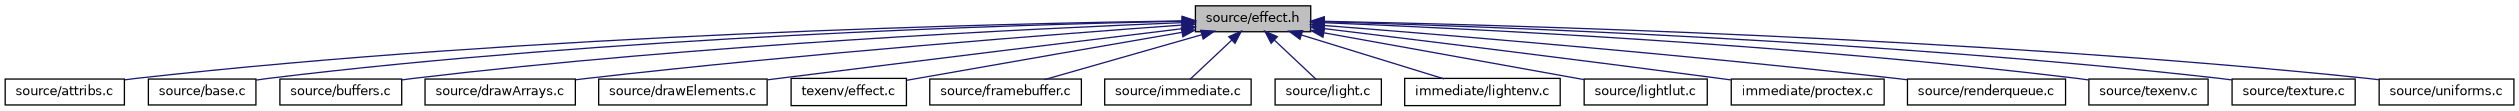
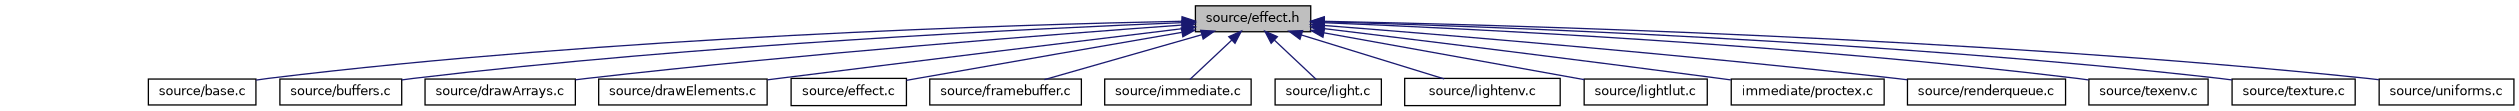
  digraph {
    node [color=black fillcolor=white fontname=Helvetica fontsize=10 shape=record style=filled]
    edge [color=midnightblue dir=back fontname=Helvetica fontsize=10 labelfontname=Helvetica labelfontsize=10 style=solid]
    n1 [fillcolor=grey75 fontcolor=black height=0.2 label="source/effect.h" width=0.4]
-   n2 [height=0.2 label="source/attribs.c" width=0.4]
    n3 [height=0.2 label="source/base.c" width=0.4]
    n4 [height=0.2 label="source/buffers.c" width=0.4]
    n5 [height=0.2 label="source/drawArrays.c" width=0.4]
    n6 [height=0.2 label="source/drawElements.c" width=0.4]
-   n7 [height=0.2 label="texenv/effect.c" width=0.4]
+   n7 [height=0.2 label="source/effect.c" width=0.4]
    n8 [height=0.2 label="source/framebuffer.c" width=0.4]
    n9 [height=0.2 label="source/immediate.c" width=0.4]
    n10 [height=0.2 label="source/light.c" width=0.4]
-   n11 [height=0.2 label="immediate/lightenv.c" width=0.4]
+   n11 [height=0.2 label="source/lightenv.c" width=0.4]
    n12 [height=0.2 label="source/lightlut.c" width=0.4]
    n13 [height=0.2 label="immediate/proctex.c" width=0.4]
    n14 [height=0.2 label="source/renderqueue.c" width=0.4]
    n15 [height=0.2 label="source/texenv.c" width=0.4]
    n16 [height=0.2 label="source/texture.c" width=0.4]
    n17 [height=0.2 label="source/uniforms.c" width=0.4]
-   n1 -> n2
    n1 -> n3
    n1 -> n4
    n1 -> n5
    n1 -> n6
    n1 -> n7
    n1 -> n8
    n1 -> n9
    n1 -> n10
    n1 -> n11
    n1 -> n12
    n1 -> n13
    n1 -> n14
    n1 -> n15
    n1 -> n16
    n1 -> n17
  }
